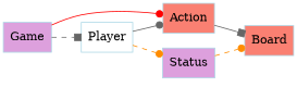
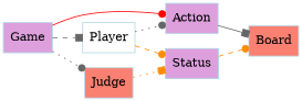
  digraph {
    rankdir=LR
    node [color=lightblue fillcolor=plum shape=box style=filled]
    edge [arrowhead=dot color=gray40 style=dashed]
    n1 [fillcolor=salmon label=Board]
    n2 [label=Status]
-   n3 [fillcolor=salmon label=Action]
+   n3 [label=Action]
    n4 [fillcolor=white label=Player]
+   n5 [fillcolor=salmon label=Judge]
    n6 [label=Game]
    n2 -> n1 [color=darkorange]
    n3 -> n1 [arrowhead=box style=solid]
    n4 -> n2 [color=darkorange]
-   n4 -> n3 [style=solid]
+   n4 -> n3 [style=dotted]
+   n5 -> n2 [arrowhead=box color=darkorange style=dotted]
    n6 -> n3 [color=red style=solid]
    n6 -> n4 [arrowhead=box]
+   n6 -> n5 [style=dotted]
  }
